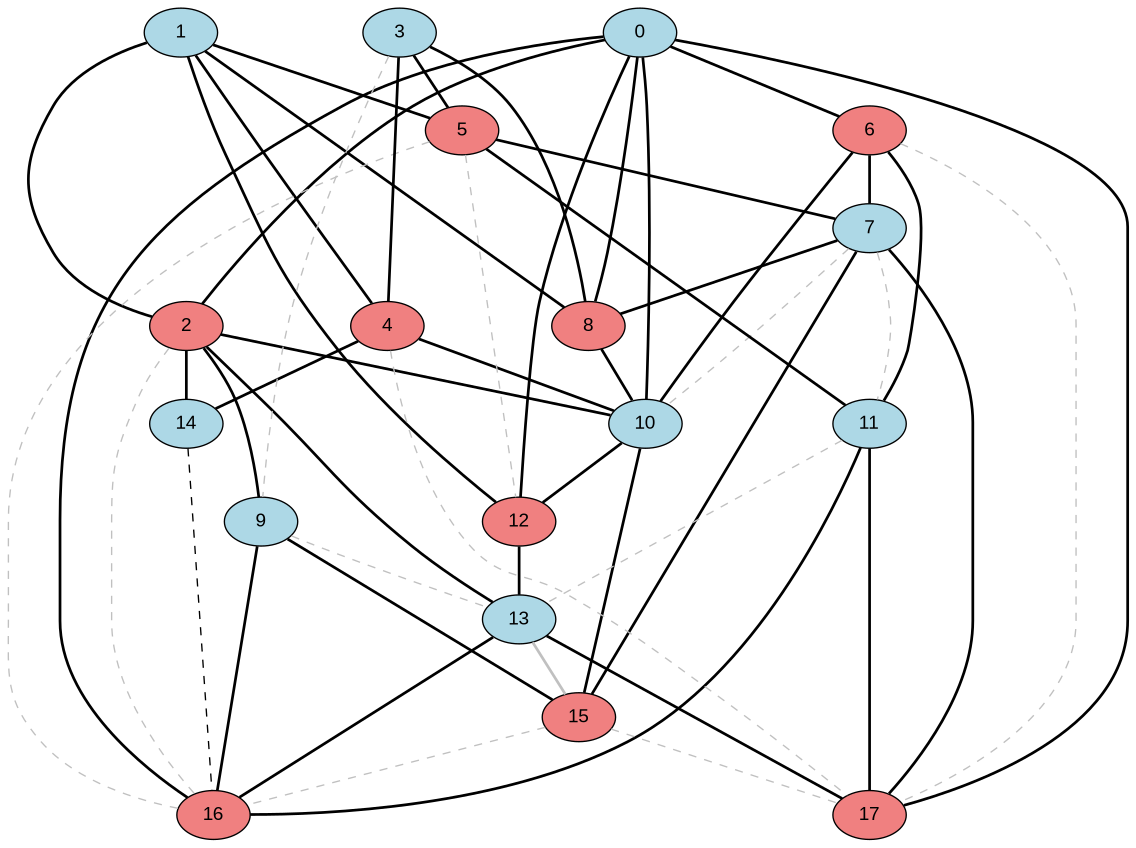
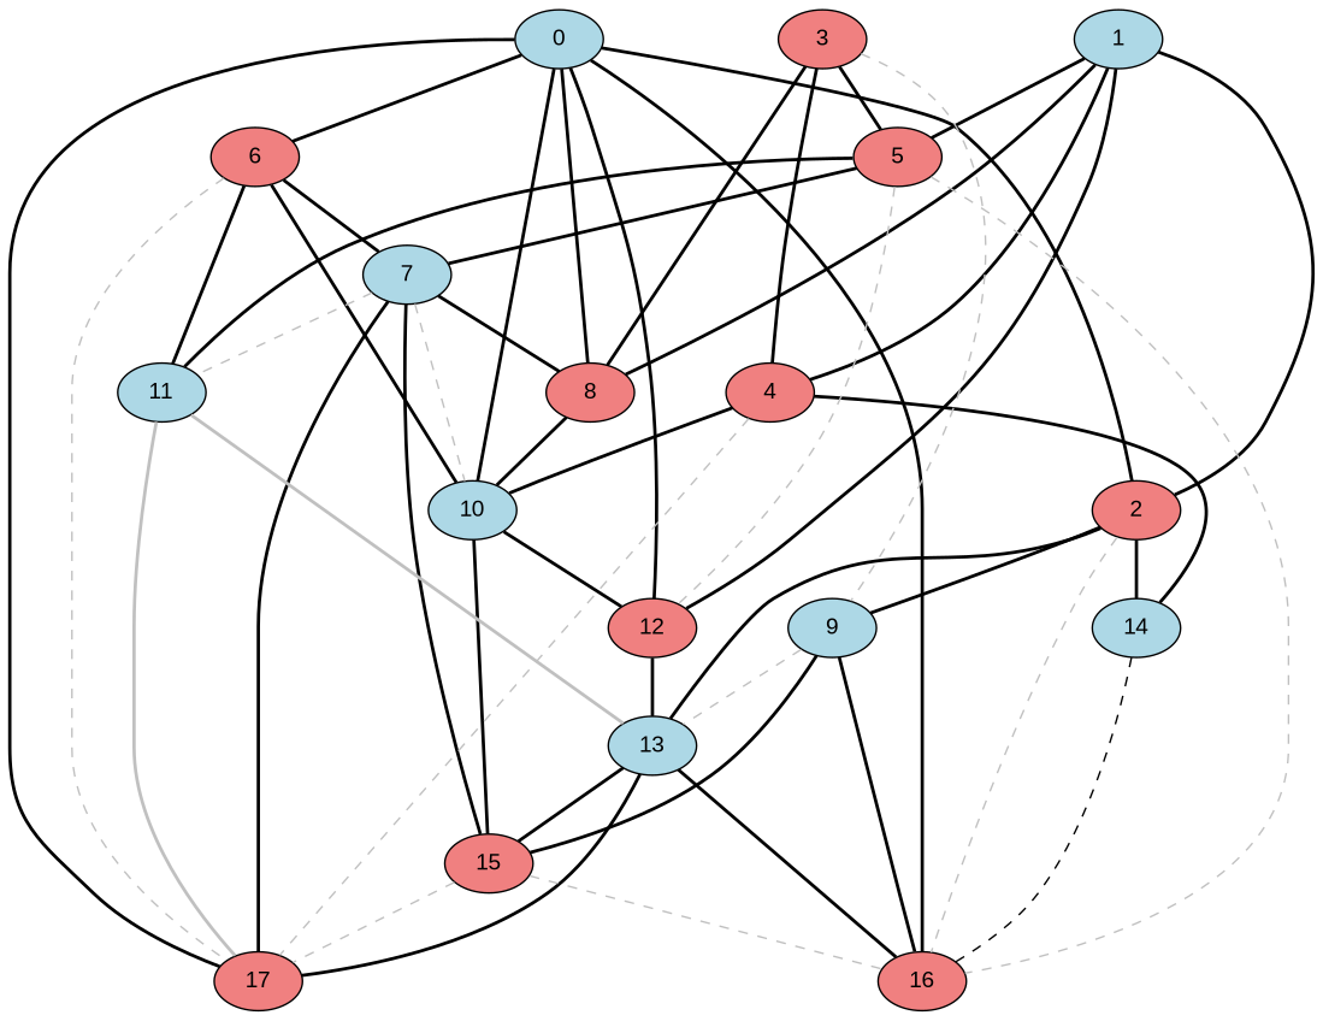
  graph {
    node [fillcolor=lightcoral fontname=Arial style=filled]
    edge [color=black style=bold]
    2
    0 [fillcolor=lightblue]
    6
    8
    12
    16
    17
    10 [fillcolor=lightblue]
    9 [fillcolor=lightblue]
    13 [fillcolor=lightblue]
    14 [fillcolor=lightblue]
    7 [fillcolor=lightblue]
    11 [fillcolor=lightblue]
    15
    1 [fillcolor=lightblue]
    4
    5
-   3 [fillcolor=lightblue]
+   3
    2 -- 16 [color=gray style=dashed]
-   2 -- 10
    2 -- 9
    2 -- 13
    2 -- 14
    0 -- 2
    0 -- 6
    0 -- 8
    0 -- 12
    0 -- 16
    0 -- 17
    0 -- 10
    6 -- 17 [color=gray style=dashed]
    6 -- 10
    6 -- 7
    6 -- 11
    8 -- 10
    12 -- 13
    10 -- 12
    10 -- 15
    9 -- 16
    9 -- 13 [color=gray style=dashed]
    9 -- 15
    13 -- 16
    13 -- 17
-   13 -- 15 [color=gray]
+   13 -- 15
    14 -- 16 [style=dashed]
    7 -- 8
    7 -- 17
    7 -- 10 [color=gray style=dashed]
    7 -- 11 [color=gray style=dashed]
    7 -- 15
-   11 -- 16
-   11 -- 17
-   11 -- 13 [color=gray style=dashed]
+   11 -- 17 [color=gray]
+   11 -- 13 [color=gray]
    15 -- 16 [color=gray style=dashed]
    15 -- 17 [color=gray style=dashed]
    1 -- 2
    1 -- 8
    1 -- 12
    1 -- 4
    1 -- 5
    4 -- 17 [color=gray style=dashed]
    4 -- 10
    4 -- 14
    5 -- 12 [color=gray style=dashed]
    5 -- 16 [color=gray style=dashed]
    5 -- 7
    5 -- 11
    3 -- 8
    3 -- 9 [color=gray style=dashed]
    3 -- 4
    3 -- 5
  }
